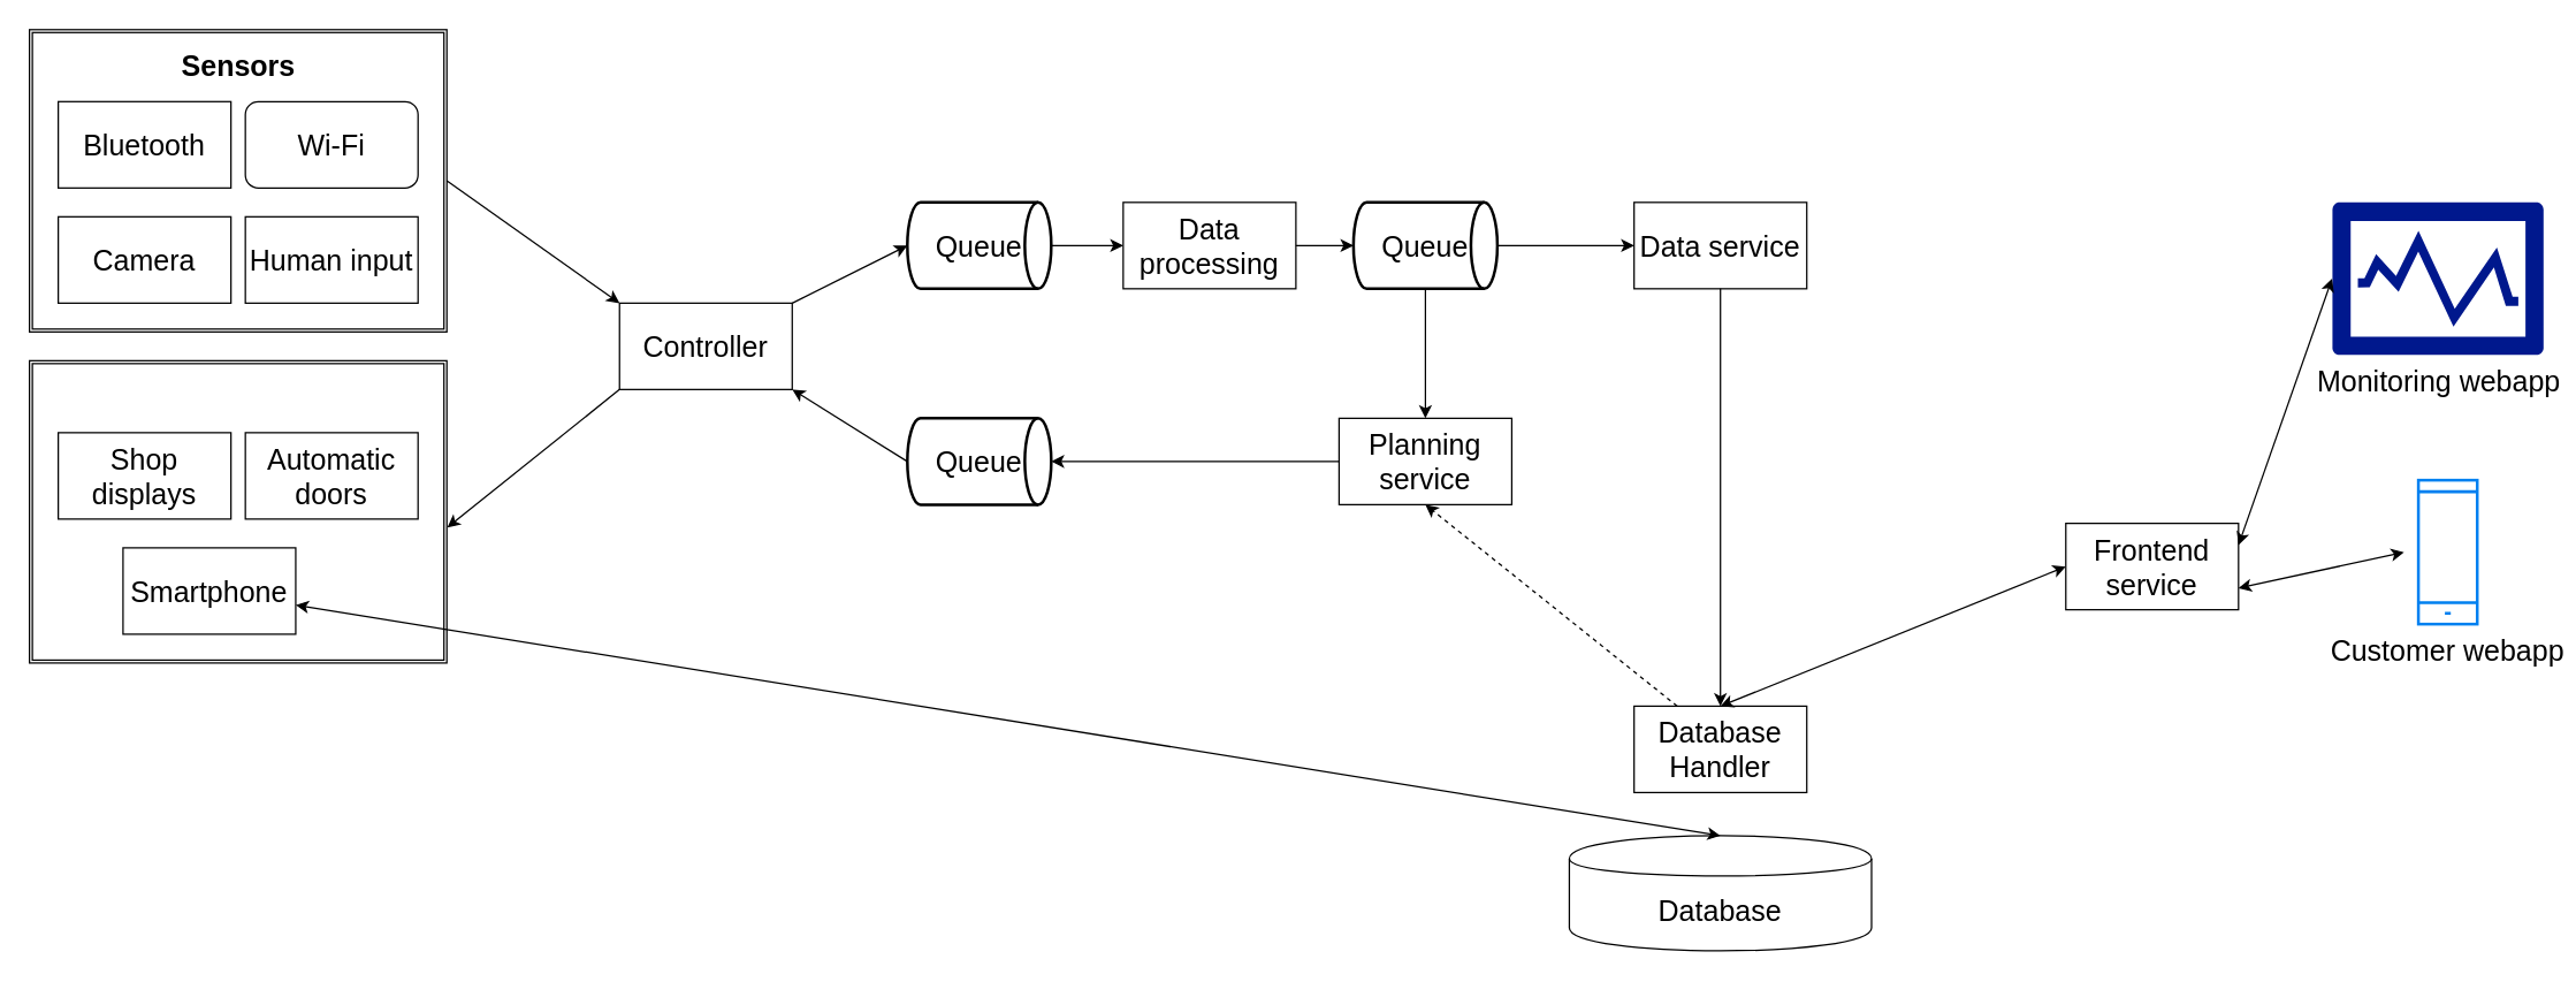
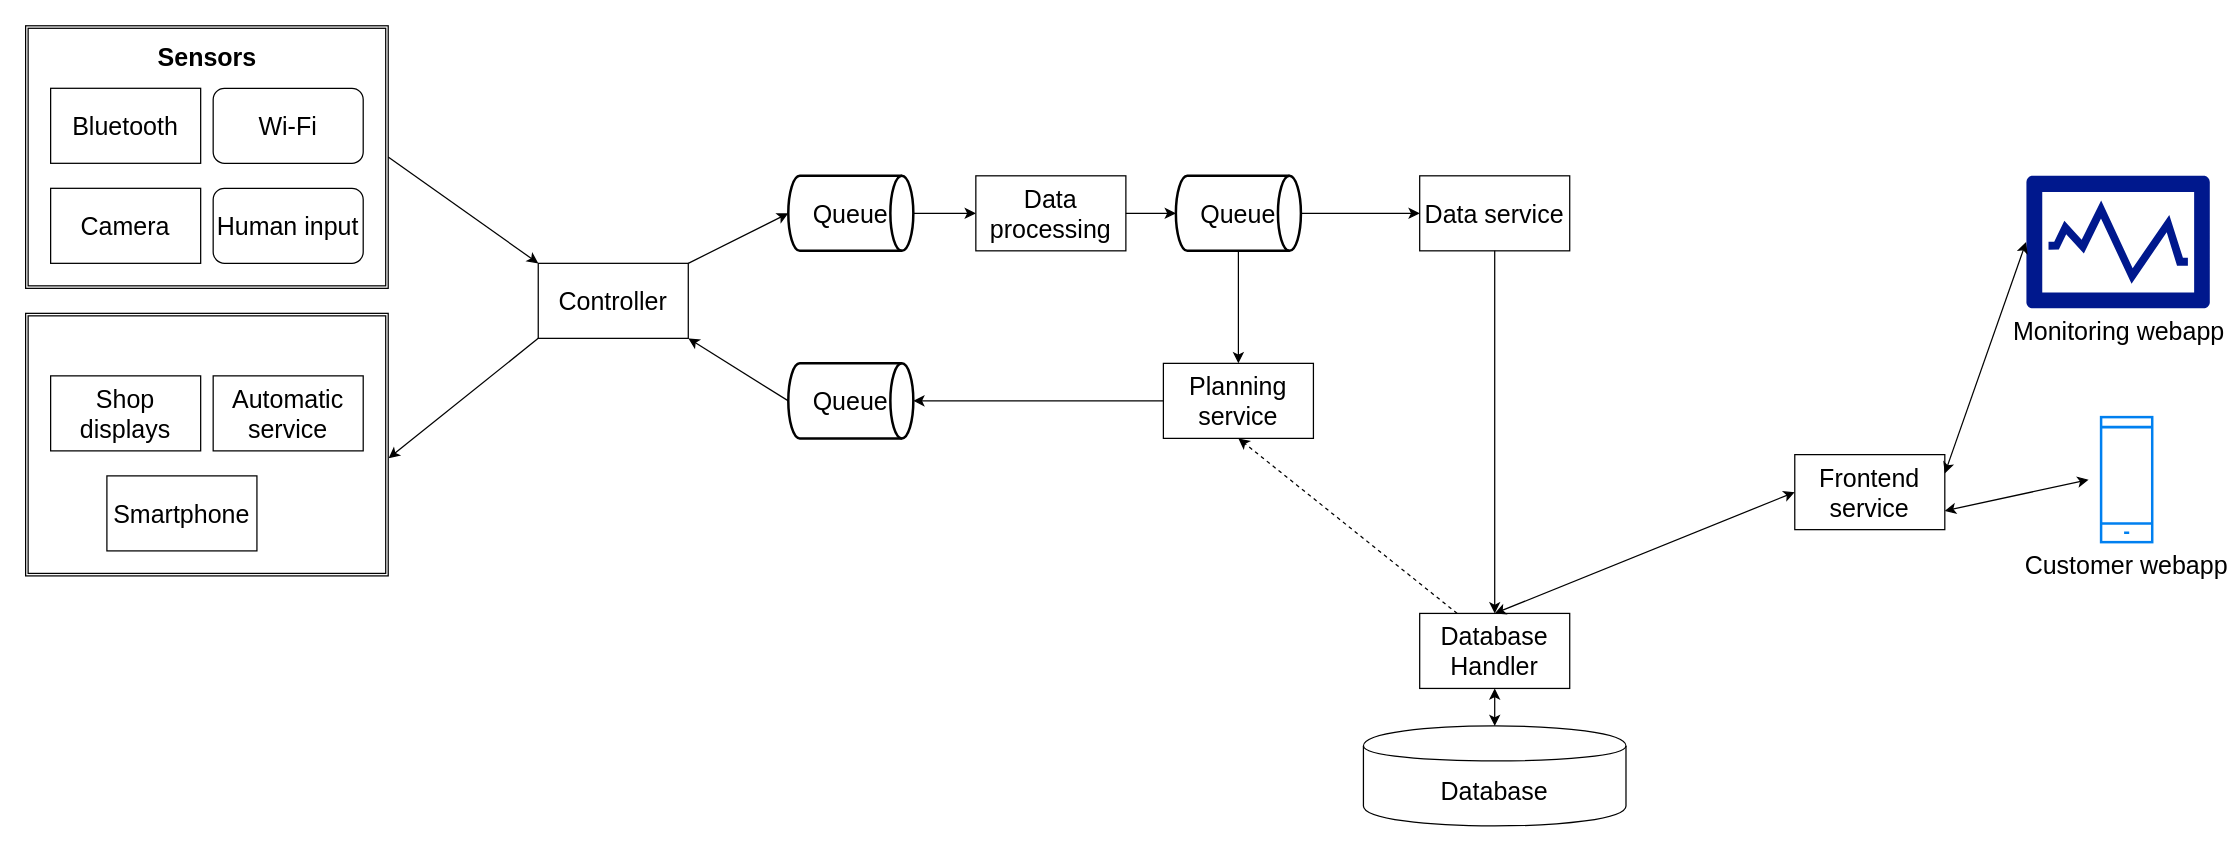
  <mxCell id="0" />
  <mxCell id="1" parent="0" />
  <mxCell id="2" value="" style="shape=ext;double=1;rounded=0;whiteSpace=wrap;html=1;fontSize=20;" vertex="1" parent="1"><mxGeometry x="20" y="250" width="290" height="210" as="geometry" /></mxCell>
  <mxCell id="3" value="" style="shape=ext;double=1;rounded=0;whiteSpace=wrap;html=1;fontSize=20;" vertex="1" parent="1"><mxGeometry x="20" y="20" width="290" height="210" as="geometry" /></mxCell>
  <mxCell id="4" value="Bluetooth" style="rounded=0;whiteSpace=wrap;html=1;fontSize=20;" vertex="1" parent="1"><mxGeometry x="40" y="70" width="120" height="60" as="geometry" /></mxCell>
  <mxCell id="5" value="Wi-Fi" style="whiteSpace=wrap;html=1;fontSize=20;rounded=1;" vertex="1" parent="1"><mxGeometry x="170" y="70" width="120" height="60" as="geometry" /></mxCell>
- <mxCell id="6" value="Human input" style="rounded=0;whiteSpace=wrap;html=1;fontSize=20;" vertex="1" parent="1"><mxGeometry x="170" y="150" width="120" height="60" as="geometry" /></mxCell>
+ <mxCell id="6" value="Human input" style="whiteSpace=wrap;html=1;fontSize=20;rounded=1;" vertex="1" parent="1"><mxGeometry x="170" y="150" width="120" height="60" as="geometry" /></mxCell>
  <mxCell id="7" value="Camera" style="rounded=0;whiteSpace=wrap;html=1;fontSize=20;" vertex="1" parent="1"><mxGeometry x="40" y="150" width="120" height="60" as="geometry" /></mxCell>
  <mxCell id="8" value="Sensors" style="text;strokeColor=none;fillColor=none;html=1;fontSize=20;fontStyle=1;verticalAlign=middle;align=center;" vertex="1" parent="1"><mxGeometry x="120" y="30" width="90" height="30" as="geometry" /></mxCell>
  <mxCell id="9" value="Shop displays" style="rounded=0;whiteSpace=wrap;html=1;fontSize=20;" vertex="1" parent="1"><mxGeometry x="40" y="300" width="120" height="60" as="geometry" /></mxCell>
- <mxCell id="10" value="Automatic doors" style="rounded=0;whiteSpace=wrap;html=1;fontSize=20;" vertex="1" parent="1"><mxGeometry x="170" y="300" width="120" height="60" as="geometry" /></mxCell>
+ <mxCell id="10" value="Automatic service" style="rounded=0;whiteSpace=wrap;html=1;fontSize=20;" vertex="1" parent="1"><mxGeometry x="170" y="300" width="120" height="60" as="geometry" /></mxCell>
  <mxCell id="11" value="Smartphone" style="rounded=0;whiteSpace=wrap;html=1;fontSize=20;" vertex="1" parent="1"><mxGeometry x="85" y="380" width="120" height="60" as="geometry" /></mxCell>
  <mxCell id="12" value="" style="endArrow=classic;html=1;entryX=0;entryY=0;entryDx=0;entryDy=0;exitX=1;exitY=0.5;exitDx=0;exitDy=0;fontSize=20;" edge="1" parent="1" source="3" target="14"><mxGeometry width="50" height="50" relative="1" as="geometry"><mxPoint x="310" y="140" as="sourcePoint" /><mxPoint x="400" y="180" as="targetPoint" /></mxGeometry></mxCell>
  <mxCell id="13" value="" style="endArrow=classic;html=1;entryX=1.001;entryY=0.552;entryDx=0;entryDy=0;entryPerimeter=0;exitX=0;exitY=1;exitDx=0;exitDy=0;fontSize=20;" edge="1" parent="1" source="14" target="2"><mxGeometry width="50" height="50" relative="1" as="geometry"><mxPoint x="540" y="400" as="sourcePoint" /><mxPoint x="400" y="320" as="targetPoint" /><Array as="points" /></mxGeometry></mxCell>
  <mxCell id="14" value="Controller" style="rounded=0;whiteSpace=wrap;html=1;fontSize=20;" vertex="1" parent="1"><mxGeometry x="430" y="210" width="120" height="60" as="geometry" /></mxCell>
  <mxCell id="15" value="Queue" style="strokeWidth=2;html=1;shape=mxgraph.flowchart.direct_data;whiteSpace=wrap;fontSize=20;" vertex="1" parent="1"><mxGeometry x="630" y="140" width="100" height="60" as="geometry" /></mxCell>
  <mxCell id="16" value="Queue" style="strokeWidth=2;html=1;shape=mxgraph.flowchart.direct_data;whiteSpace=wrap;fontSize=20;" vertex="1" parent="1"><mxGeometry x="630" y="290" width="100" height="60" as="geometry" /></mxCell>
  <mxCell id="17" value="" style="endArrow=classic;html=1;exitX=1;exitY=0;exitDx=0;exitDy=0;entryX=0;entryY=0.5;entryDx=0;entryDy=0;entryPerimeter=0;fontSize=20;" edge="1" parent="1" source="14" target="15"><mxGeometry width="50" height="50" relative="1" as="geometry"><mxPoint x="700" y="290" as="sourcePoint" /><mxPoint x="750" y="240" as="targetPoint" /></mxGeometry></mxCell>
  <mxCell id="18" value="" style="endArrow=classic;html=1;exitX=0;exitY=0.5;exitDx=0;exitDy=0;exitPerimeter=0;entryX=1;entryY=1;entryDx=0;entryDy=0;fontSize=20;" edge="1" parent="1" source="16" target="14"><mxGeometry width="50" height="50" relative="1" as="geometry"><mxPoint x="700" y="290" as="sourcePoint" /><mxPoint x="750" y="240" as="targetPoint" /></mxGeometry></mxCell>
  <mxCell id="19" value="Database Handler" style="rounded=0;whiteSpace=wrap;html=1;fontSize=20;" vertex="1" parent="1"><mxGeometry x="1135" y="490" width="120" height="60" as="geometry" /></mxCell>
  <mxCell id="20" value="Database" style="shape=cylinder;whiteSpace=wrap;html=1;boundedLbl=1;backgroundOutline=1;fontSize=20;" vertex="1" parent="1"><mxGeometry x="1090" y="580" width="210" height="80" as="geometry" /></mxCell>
  <mxCell id="21" value="Frontend service" style="rounded=0;whiteSpace=wrap;html=1;fontSize=20;" vertex="1" parent="1"><mxGeometry x="1435" y="363" width="120" height="60" as="geometry" /></mxCell>
  <mxCell id="22" value="Monitoring webapp" style="aspect=fixed;pointerEvents=1;shadow=0;dashed=0;html=1;strokeColor=none;labelPosition=center;verticalLabelPosition=bottom;verticalAlign=top;align=center;fillColor=#00188D;shape=mxgraph.mscae.enterprise.performance_monitor;fontSize=20;" vertex="1" parent="1"><mxGeometry x="1620" y="140" width="147.22" height="106" as="geometry" /></mxCell>
  <mxCell id="23" value="" style="edgeStyle=orthogonalEdgeStyle;rounded=0;orthogonalLoop=1;jettySize=auto;html=1;fontSize=20;entryX=0;entryY=0.5;entryDx=0;entryDy=0;exitX=1;exitY=0.5;exitDx=0;exitDy=0;exitPerimeter=0;" edge="1" parent="1" source="15" target="24"><mxGeometry relative="1" as="geometry"><mxPoint x="730" y="210" as="sourcePoint" /></mxGeometry></mxCell>
  <mxCell id="24" value="Data processing" style="rounded=0;whiteSpace=wrap;html=1;fontSize=20;" vertex="1" parent="1"><mxGeometry x="780" y="140" width="120" height="60" as="geometry" /></mxCell>
  <mxCell id="25" value="Data service" style="rounded=0;whiteSpace=wrap;html=1;fontSize=20;" vertex="1" parent="1"><mxGeometry x="1135" y="140" width="120" height="60" as="geometry" /></mxCell>
  <mxCell id="26" style="edgeStyle=orthogonalEdgeStyle;rounded=0;orthogonalLoop=1;jettySize=auto;html=1;exitX=1;exitY=0.5;exitDx=0;exitDy=0;exitPerimeter=0;entryX=0;entryY=0.5;entryDx=0;entryDy=0;fontSize=20;" edge="1" parent="1" source="27" target="25"><mxGeometry relative="1" as="geometry" /></mxCell>
  <mxCell id="27" value="Queue" style="strokeWidth=2;html=1;shape=mxgraph.flowchart.direct_data;whiteSpace=wrap;fontSize=20;" vertex="1" parent="1"><mxGeometry x="940" y="140" width="100" height="60" as="geometry" /></mxCell>
  <mxCell id="28" value="" style="edgeStyle=orthogonalEdgeStyle;rounded=0;orthogonalLoop=1;jettySize=auto;html=1;fontSize=20;exitX=1;exitY=0.5;exitDx=0;exitDy=0;entryX=0;entryY=0.5;entryDx=0;entryDy=0;entryPerimeter=0;" edge="1" parent="1" source="24" target="27"><mxGeometry relative="1" as="geometry"><mxPoint x="790" y="180" as="sourcePoint" /><mxPoint x="740" y="180" as="targetPoint" /></mxGeometry></mxCell>
  <mxCell id="29" value="" style="endArrow=classic;html=1;fontSize=20;exitX=0.5;exitY=1;exitDx=0;exitDy=0;" edge="1" parent="1" source="25"><mxGeometry width="50" height="50" relative="1" as="geometry"><mxPoint x="1000" y="500" as="sourcePoint" /><mxPoint x="1195" y="490" as="targetPoint" /></mxGeometry></mxCell>
- <mxCell id="30" value="" style="endArrow=classic;startArrow=classic;html=1;fontSize=20;exitX=0.5;exitY=0;exitDx=0;exitDy=0;" edge="1" parent="1" source="20" target="11"><mxGeometry width="50" height="50" relative="1" as="geometry"><mxPoint x="1000" y="500" as="sourcePoint" /><mxPoint x="1050" y="450" as="targetPoint" /></mxGeometry></mxCell>
+ <mxCell id="30" value="" style="endArrow=classic;startArrow=classic;html=1;fontSize=20;entryX=0.5;entryY=1;entryDx=0;entryDy=0;exitX=0.5;exitY=0;exitDx=0;exitDy=0;" edge="1" parent="1" source="20" target="19"><mxGeometry width="50" height="50" relative="1" as="geometry"><mxPoint x="1000" y="500" as="sourcePoint" /><mxPoint x="1050" y="450" as="targetPoint" /></mxGeometry></mxCell>
  <mxCell id="31" value="Customer webapp" style="html=1;verticalLabelPosition=bottom;align=center;labelBackgroundColor=#ffffff;verticalAlign=top;strokeWidth=2;strokeColor=#0080F0;shadow=0;dashed=0;shape=mxgraph.ios7.icons.smartphone;fontSize=20;" vertex="1" parent="1"><mxGeometry x="1680" y="333" width="40.89" height="100" as="geometry" /></mxCell>
  <mxCell id="32" value="" style="endArrow=classic;startArrow=classic;html=1;fontSize=20;exitX=0.5;exitY=0;exitDx=0;exitDy=0;entryX=0;entryY=0.5;entryDx=0;entryDy=0;" edge="1" parent="1" source="19" target="21"><mxGeometry width="50" height="50" relative="1" as="geometry"><mxPoint x="1000" y="500" as="sourcePoint" /><mxPoint x="1050" y="450" as="targetPoint" /></mxGeometry></mxCell>
  <mxCell id="33" value="" style="endArrow=classic;startArrow=classic;html=1;fontSize=20;exitX=1;exitY=0.75;exitDx=0;exitDy=0;" edge="1" parent="1" source="21"><mxGeometry width="50" height="50" relative="1" as="geometry"><mxPoint x="670" y="533" as="sourcePoint" /><mxPoint x="1670" y="383" as="targetPoint" /></mxGeometry></mxCell>
  <mxCell id="34" value="" style="endArrow=classic;startArrow=classic;html=1;fontSize=20;exitX=1;exitY=0.25;exitDx=0;exitDy=0;entryX=0;entryY=0.5;entryDx=0;entryDy=0;entryPerimeter=0;" edge="1" parent="1" source="21" target="22"><mxGeometry width="50" height="50" relative="1" as="geometry"><mxPoint x="670" y="533" as="sourcePoint" /><mxPoint x="720" y="483" as="targetPoint" /></mxGeometry></mxCell>
  <mxCell id="35" value="Planning service" style="rounded=0;whiteSpace=wrap;html=1;fontSize=20;" vertex="1" parent="1"><mxGeometry x="930" y="290" width="120" height="60" as="geometry" /></mxCell>
  <mxCell id="36" value="" style="endArrow=classic;html=1;fontSize=20;exitX=0.25;exitY=0;exitDx=0;exitDy=0;entryX=0.5;entryY=1;entryDx=0;entryDy=0;dashed=1;" edge="1" parent="1" source="19" target="35"><mxGeometry width="50" height="50" relative="1" as="geometry"><mxPoint x="1000" y="500" as="sourcePoint" /><mxPoint x="1050" y="450" as="targetPoint" /></mxGeometry></mxCell>
  <mxCell id="37" value="" style="endArrow=classic;html=1;fontSize=20;exitX=0.5;exitY=1;exitDx=0;exitDy=0;exitPerimeter=0;entryX=0.5;entryY=0;entryDx=0;entryDy=0;" edge="1" parent="1" source="27" target="35"><mxGeometry width="50" height="50" relative="1" as="geometry"><mxPoint x="1000" y="500" as="sourcePoint" /><mxPoint x="1050" y="450" as="targetPoint" /></mxGeometry></mxCell>
  <mxCell id="38" value="" style="endArrow=classic;html=1;fontSize=20;exitX=0;exitY=0.5;exitDx=0;exitDy=0;entryX=1;entryY=0.5;entryDx=0;entryDy=0;entryPerimeter=0;" edge="1" parent="1" source="35" target="16"><mxGeometry width="50" height="50" relative="1" as="geometry"><mxPoint x="990" y="330" as="sourcePoint" /><mxPoint x="1050" y="450" as="targetPoint" /></mxGeometry></mxCell>
